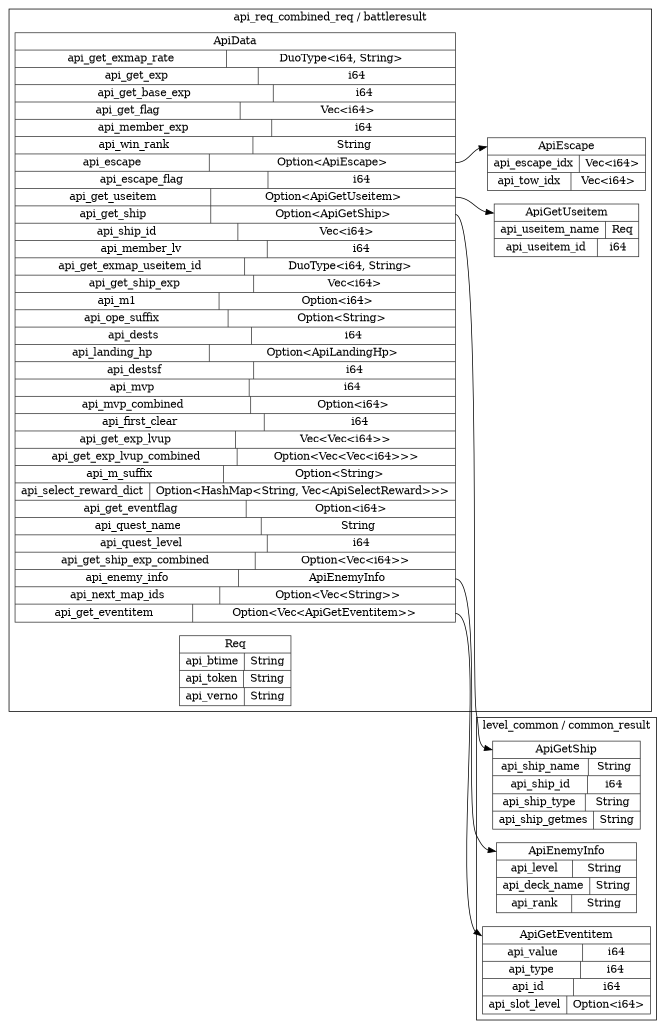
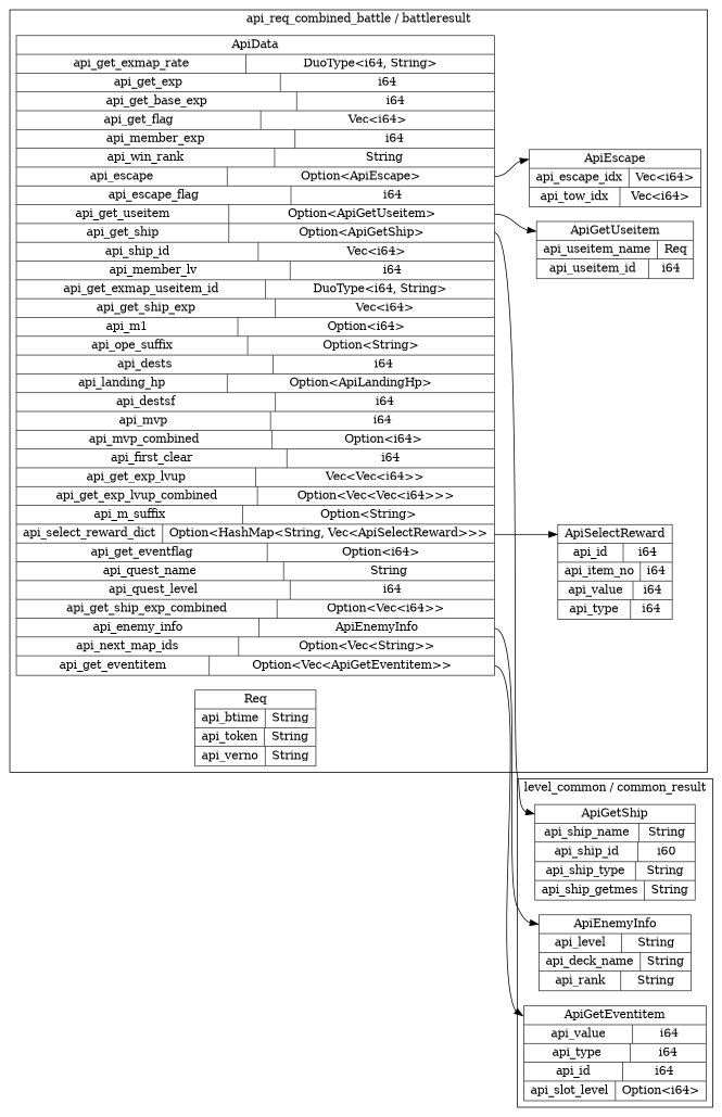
  digraph {
    rankdir=LR
    node [color=gray20 shape=record style=solid]
    n1 [label="<ApiGetUseitem> ApiGetUseitem  | { api_useitem_name | <api_useitem_name> Req } | { api_useitem_id | <api_useitem_id> i64 }"]
    n2 [label="<ApiData> ApiData  | { api_get_exmap_rate | <api_get_exmap_rate> DuoType\<i64, String\> } | { api_get_exp | <api_get_exp> i64 } | { api_get_base_exp | <api_get_base_exp> i64 } | { api_get_flag | <api_get_flag> Vec\<i64\> } | { api_member_exp | <api_member_exp> i64 } | { api_win_rank | <api_win_rank> String } | { api_escape | <api_escape> Option\<ApiEscape\> } | { api_escape_flag | <api_escape_flag> i64 } | { api_get_useitem | <api_get_useitem> Option\<ApiGetUseitem\> } | { api_get_ship | <api_get_ship> Option\<ApiGetShip\> } | { api_ship_id | <api_ship_id> Vec\<i64\> } | { api_member_lv | <api_member_lv> i64 } | { api_get_exmap_useitem_id | <api_get_exmap_useitem_id> DuoType\<i64, String\> } | { api_get_ship_exp | <api_get_ship_exp> Vec\<i64\> } | { api_m1 | <api_m1> Option\<i64\> } | { api_ope_suffix | <api_ope_suffix> Option\<String\> } | { api_dests | <api_dests> i64 } | { api_landing_hp | <api_landing_hp> Option\<ApiLandingHp\> } | { api_destsf | <api_destsf> i64 } | { api_mvp | <api_mvp> i64 } | { api_mvp_combined | <api_mvp_combined> Option\<i64\> } | { api_first_clear | <api_first_clear> i64 } | { api_get_exp_lvup | <api_get_exp_lvup> Vec\<Vec\<i64\>\> } | { api_get_exp_lvup_combined | <api_get_exp_lvup_combined> Option\<Vec\<Vec\<i64\>\>\> } | { api_m_suffix | <api_m_suffix> Option\<String\> } | { api_select_reward_dict | <api_select_reward_dict> Option\<HashMap\<String, Vec\<ApiSelectReward\>\>\> } | { api_get_eventflag | <api_get_eventflag> Option\<i64\> } | { api_quest_name | <api_quest_name> String } | { api_quest_level | <api_quest_level> i64 } | { api_get_ship_exp_combined | <api_get_ship_exp_combined> Option\<Vec\<i64\>\> } | { api_enemy_info | <api_enemy_info> ApiEnemyInfo } | { api_next_map_ids | <api_next_map_ids> Option\<Vec\<String\>\> } | { api_get_eventitem | <api_get_eventitem> Option\<Vec\<ApiGetEventitem\>\> }"]
    n3 [label="<ApiEscape> ApiEscape  | { api_escape_idx | <api_escape_idx> Vec\<i64\> } | { api_tow_idx | <api_tow_idx> Vec\<i64\> }"]
+   n4 [label="<ApiSelectReward> ApiSelectReward  | { api_id | <api_id> i64 } | { api_item_no | <api_item_no> i64 } | { api_value | <api_value> i64 } | { api_type | <api_type> i64 }"]
    n5 [label="<Req> Req  | { api_btime | <api_btime> String } | { api_token | <api_token> String } | { api_verno | <api_verno> String }"]
-   n6 [label="<ApiGetShip> ApiGetShip  | { api_ship_name | <api_ship_name> String } | { api_ship_id | <api_ship_id> i64 } | { api_ship_type | <api_ship_type> String } | { api_ship_getmes | <api_ship_getmes> String }"]
+   n6 [label="<ApiGetShip> ApiGetShip  | { api_ship_name | <api_ship_name> String } | { api_ship_id | <api_ship_id> i60 } | { api_ship_type | <api_ship_type> String } | { api_ship_getmes | <api_ship_getmes> String }"]
    n7 [label="<ApiEnemyInfo> ApiEnemyInfo  | { api_level | <api_level> String } | { api_deck_name | <api_deck_name> String } | { api_rank | <api_rank> String }"]
    n8 [label="<ApiGetEventitem> ApiGetEventitem  | { api_value | <api_value> i64 } | { api_type | <api_type> i64 } | { api_id | <api_id> i64 } | { api_slot_level | <api_slot_level> Option\<i64\> }"]
    subgraph cluster_1 {
-     label="api_req_combined_req / battleresult"
+     label="api_req_combined_battle / battleresult"
      n1
      n2
      n3
+     n4
      n5
    }
    subgraph cluster_2 {
      label="level_common / common_result"
      n6
      n7
      n8
    }
    n2 -> n1 [headport="ApiGetUseitem:w" tailport="api_get_useitem:e"]
    n2 -> n3 [headport="ApiEscape:w" tailport="api_escape:e"]
+   n2 -> n4 [headport="ApiSelectReward:w" tailport="api_select_reward_dict:e"]
    n2 -> n6 [headport="ApiGetShip:w" tailport="api_get_ship:e"]
    n2 -> n7 [headport="ApiEnemyInfo:w" tailport="api_enemy_info:e"]
    n2 -> n8 [headport="ApiGetEventitem:w" tailport="api_get_eventitem:e"]
  }
